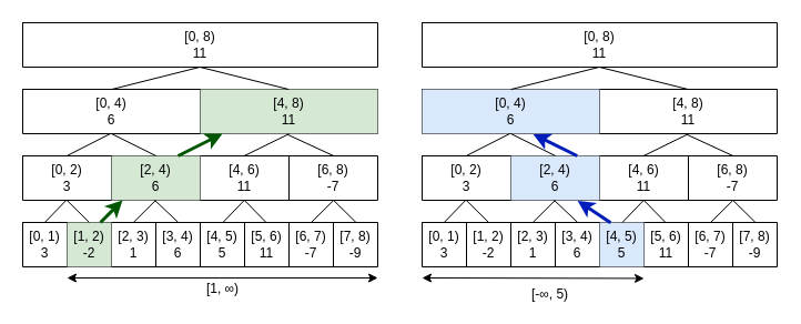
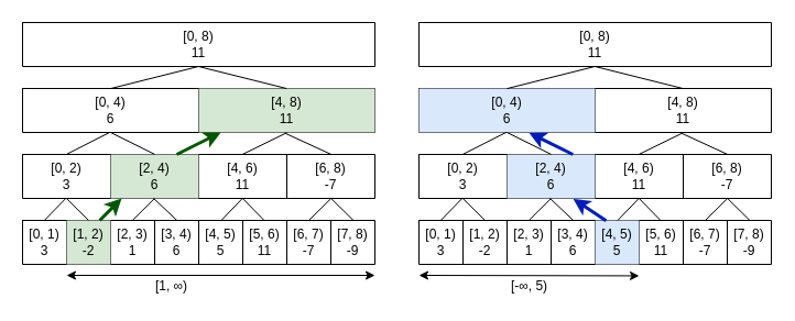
  <mxCell id="0" />
  <mxCell id="1" parent="0" />
  <mxCell id="2" value="" style="shape=table;html=1;whiteSpace=wrap;startSize=0;container=1;collapsible=0;childLayout=tableLayout;" parent="1" vertex="1"><mxGeometry x="20" y="200" width="320" height="40" as="geometry" /></mxCell>
  <mxCell id="3" value="" style="shape=partialRectangle;html=1;whiteSpace=wrap;collapsible=0;dropTarget=0;pointerEvents=0;fillColor=none;top=0;left=0;bottom=0;right=0;points=[[0,0.5],[1,0.5]];portConstraint=eastwest;" parent="2" vertex="1"><mxGeometry width="320" height="40" as="geometry" /></mxCell>
  <mxCell id="4" value="[0, 1)&lt;br&gt;3" style="shape=partialRectangle;html=1;whiteSpace=wrap;connectable=0;fillColor=none;top=0;left=0;bottom=0;right=0;overflow=hidden;" parent="3" vertex="1"><mxGeometry width="40" height="40" as="geometry" /></mxCell>
  <mxCell id="5" value="[1, 2)&lt;br&gt;-2" style="shape=partialRectangle;html=1;whiteSpace=wrap;connectable=0;fillColor=#d5e8d4;top=0;left=0;bottom=0;right=0;overflow=hidden;strokeColor=#82b366;" parent="3" vertex="1"><mxGeometry x="40" width="40" height="40" as="geometry" /></mxCell>
  <mxCell id="6" value="[2, 3)&lt;br&gt;1" style="shape=partialRectangle;html=1;whiteSpace=wrap;connectable=0;fillColor=none;top=0;left=0;bottom=0;right=0;overflow=hidden;" parent="3" vertex="1"><mxGeometry x="80" width="40" height="40" as="geometry" /></mxCell>
  <mxCell id="7" value="[3, 4)&lt;br&gt;6" style="shape=partialRectangle;html=1;whiteSpace=wrap;connectable=0;fillColor=none;top=0;left=0;bottom=0;right=0;overflow=hidden;" parent="3" vertex="1"><mxGeometry x="120" width="40" height="40" as="geometry" /></mxCell>
  <mxCell id="8" value="[4, 5)&lt;br&gt;5" style="shape=partialRectangle;html=1;whiteSpace=wrap;connectable=0;fillColor=none;top=0;left=0;bottom=0;right=0;overflow=hidden;" parent="3" vertex="1"><mxGeometry x="160" width="40" height="40" as="geometry" /></mxCell>
  <mxCell id="9" value="[5, 6)&lt;br&gt;11" style="shape=partialRectangle;html=1;whiteSpace=wrap;connectable=0;fillColor=none;top=0;left=0;bottom=0;right=0;overflow=hidden;" parent="3" vertex="1"><mxGeometry x="200" width="40" height="40" as="geometry" /></mxCell>
  <mxCell id="10" value="[6, 7)&lt;br&gt;-7" style="shape=partialRectangle;html=1;whiteSpace=wrap;connectable=0;fillColor=none;top=0;left=0;bottom=0;right=0;overflow=hidden;" parent="3" vertex="1"><mxGeometry x="240" width="40" height="40" as="geometry" /></mxCell>
  <mxCell id="11" value="[7, 8)&lt;br&gt;-9" style="shape=partialRectangle;html=1;whiteSpace=wrap;connectable=0;fillColor=none;top=0;left=0;bottom=0;right=0;overflow=hidden;" parent="3" vertex="1"><mxGeometry x="280" width="40" height="40" as="geometry" /></mxCell>
  <mxCell id="12" value="" style="shape=table;html=1;whiteSpace=wrap;startSize=0;container=1;collapsible=0;childLayout=tableLayout;" parent="1" vertex="1"><mxGeometry x="20" y="140" width="320" height="40" as="geometry" /></mxCell>
  <mxCell id="13" value="" style="shape=partialRectangle;html=1;whiteSpace=wrap;collapsible=0;dropTarget=0;pointerEvents=0;fillColor=none;top=0;left=0;bottom=0;right=0;points=[[0,0.5],[1,0.5]];portConstraint=eastwest;" parent="12" vertex="1"><mxGeometry width="320" height="40" as="geometry" /></mxCell>
  <mxCell id="14" value="[0, 2)&lt;br&gt;3" style="shape=partialRectangle;html=1;whiteSpace=wrap;connectable=0;fillColor=none;top=0;left=0;bottom=0;right=0;overflow=hidden;" parent="13" vertex="1"><mxGeometry width="80" height="40" as="geometry" /></mxCell>
  <mxCell id="15" value="[2, 4)&lt;br&gt;6" style="shape=partialRectangle;html=1;whiteSpace=wrap;connectable=0;fillColor=#d5e8d4;top=0;left=0;bottom=0;right=0;overflow=hidden;strokeColor=#82b366;" parent="13" vertex="1"><mxGeometry x="80" width="80" height="40" as="geometry" /></mxCell>
  <mxCell id="16" value="[4, 6)&lt;br&gt;11" style="shape=partialRectangle;html=1;whiteSpace=wrap;connectable=0;fillColor=none;top=0;left=0;bottom=0;right=0;overflow=hidden;" parent="13" vertex="1"><mxGeometry x="160" width="80" height="40" as="geometry" /></mxCell>
  <mxCell id="17" value="[6, 8)&lt;br&gt;-7" style="shape=partialRectangle;html=1;whiteSpace=wrap;connectable=0;fillColor=none;top=0;left=0;bottom=0;right=0;overflow=hidden;" parent="13" vertex="1"><mxGeometry x="240" width="80" height="40" as="geometry" /></mxCell>
  <mxCell id="18" value="" style="shape=table;html=1;whiteSpace=wrap;startSize=0;container=1;collapsible=0;childLayout=tableLayout;" parent="1" vertex="1"><mxGeometry x="20" y="80" width="320" height="40" as="geometry" /></mxCell>
  <mxCell id="19" value="" style="shape=partialRectangle;html=1;whiteSpace=wrap;collapsible=0;dropTarget=0;pointerEvents=0;fillColor=none;top=0;left=0;bottom=0;right=0;points=[[0,0.5],[1,0.5]];portConstraint=eastwest;" parent="18" vertex="1"><mxGeometry width="320" height="40" as="geometry" /></mxCell>
  <mxCell id="20" value="[0, 4)&lt;br&gt;6" style="shape=partialRectangle;html=1;whiteSpace=wrap;connectable=0;fillColor=none;top=0;left=0;bottom=0;right=0;overflow=hidden;" parent="19" vertex="1"><mxGeometry width="160" height="40" as="geometry" /></mxCell>
  <mxCell id="21" value="[4, 8)&lt;br&gt;11" style="shape=partialRectangle;html=1;whiteSpace=wrap;connectable=0;fillColor=#d5e8d4;top=0;left=0;bottom=0;right=0;overflow=hidden;strokeColor=#82b366;" parent="19" vertex="1"><mxGeometry x="160" width="160" height="40" as="geometry" /></mxCell>
  <mxCell id="22" value="" style="endArrow=none;html=1;exitX=0.25;exitY=0.002;exitDx=0;exitDy=0;exitPerimeter=0;entryX=0.501;entryY=0.996;entryDx=0;entryDy=0;entryPerimeter=0;" parent="1" source="19" target="37" edge="1"><mxGeometry width="50" height="50" relative="1" as="geometry"><mxPoint x="170" y="180" as="sourcePoint" /><mxPoint x="178.4" y="60.04" as="targetPoint" /></mxGeometry></mxCell>
  <mxCell id="23" value="" style="endArrow=none;html=1;exitX=0.749;exitY=0;exitDx=0;exitDy=0;exitPerimeter=0;entryX=0.501;entryY=1.003;entryDx=0;entryDy=0;entryPerimeter=0;" parent="1" source="19" target="37" edge="1"><mxGeometry width="50" height="50" relative="1" as="geometry"><mxPoint x="150" y="60" as="sourcePoint" /><mxPoint x="180.64" y="60" as="targetPoint" /></mxGeometry></mxCell>
  <mxCell id="24" value="" style="endArrow=none;html=1;entryX=0.248;entryY=0.996;entryDx=0;entryDy=0;entryPerimeter=0;exitX=0.125;exitY=-0.004;exitDx=0;exitDy=0;exitPerimeter=0;" parent="1" source="13" target="19" edge="1"><mxGeometry width="50" height="50" relative="1" as="geometry"><mxPoint x="50" y="130" as="sourcePoint" /><mxPoint x="130" y="110" as="targetPoint" /></mxGeometry></mxCell>
  <mxCell id="25" value="" style="endArrow=none;html=1;entryX=0.25;entryY=1;entryDx=0;entryDy=0;entryPerimeter=0;exitX=0.375;exitY=-0.003;exitDx=0;exitDy=0;exitPerimeter=0;" parent="1" source="13" target="19" edge="1"><mxGeometry width="50" height="50" relative="1" as="geometry"><mxPoint x="140" y="140" as="sourcePoint" /><mxPoint x="190" y="90" as="targetPoint" /></mxGeometry></mxCell>
  <mxCell id="26" value="" style="endArrow=none;html=1;entryX=0.123;entryY=0.997;entryDx=0;entryDy=0;entryPerimeter=0;exitX=0.062;exitY=-0.001;exitDx=0;exitDy=0;exitPerimeter=0;" parent="1" source="3" target="13" edge="1"><mxGeometry width="50" height="50" relative="1" as="geometry"><mxPoint x="70" y="210" as="sourcePoint" /><mxPoint x="120" y="160" as="targetPoint" /></mxGeometry></mxCell>
  <mxCell id="27" value="" style="endArrow=none;html=1;entryX=0.187;entryY=-0.003;entryDx=0;entryDy=0;entryPerimeter=0;exitX=0.124;exitY=0.997;exitDx=0;exitDy=0;exitPerimeter=0;" parent="1" source="13" target="3" edge="1"><mxGeometry width="50" height="50" relative="1" as="geometry"><mxPoint x="30" y="210" as="sourcePoint" /><mxPoint x="80" y="160" as="targetPoint" /></mxGeometry></mxCell>
  <mxCell id="28" value="" style="endArrow=none;html=1;entryX=0.75;entryY=1.005;entryDx=0;entryDy=0;entryPerimeter=0;exitX=0.624;exitY=-0.001;exitDx=0;exitDy=0;exitPerimeter=0;" parent="1" source="13" target="19" edge="1"><mxGeometry width="50" height="50" relative="1" as="geometry"><mxPoint x="220" y="160" as="sourcePoint" /><mxPoint x="270" y="110" as="targetPoint" /></mxGeometry></mxCell>
  <mxCell id="29" value="" style="endArrow=none;html=1;entryX=0.876;entryY=0;entryDx=0;entryDy=0;entryPerimeter=0;exitX=0.746;exitY=1.02;exitDx=0;exitDy=0;exitPerimeter=0;" parent="1" source="19" target="13" edge="1"><mxGeometry width="50" height="50" relative="1" as="geometry"><mxPoint x="250" y="120" as="sourcePoint" /><mxPoint x="300" y="70" as="targetPoint" /></mxGeometry></mxCell>
  <mxCell id="30" value="" style="endArrow=none;html=1;entryX=0.374;entryY=1.005;entryDx=0;entryDy=0;entryPerimeter=0;exitX=0.312;exitY=-0.001;exitDx=0;exitDy=0;exitPerimeter=0;" parent="1" source="3" target="13" edge="1"><mxGeometry width="50" height="50" relative="1" as="geometry"><mxPoint x="130" y="210" as="sourcePoint" /><mxPoint x="180" y="160" as="targetPoint" /></mxGeometry></mxCell>
  <mxCell id="31" value="" style="endArrow=none;html=1;entryX=0.372;entryY=0.999;entryDx=0;entryDy=0;entryPerimeter=0;exitX=0.438;exitY=-0.001;exitDx=0;exitDy=0;exitPerimeter=0;" parent="1" source="3" target="13" edge="1"><mxGeometry width="50" height="50" relative="1" as="geometry"><mxPoint x="130" y="210" as="sourcePoint" /><mxPoint x="180" y="160" as="targetPoint" /></mxGeometry></mxCell>
  <mxCell id="32" value="" style="endArrow=none;html=1;entryX=0.624;entryY=1;entryDx=0;entryDy=0;entryPerimeter=0;exitX=0.564;exitY=0;exitDx=0;exitDy=0;exitPerimeter=0;" parent="1" source="3" target="13" edge="1"><mxGeometry width="50" height="50" relative="1" as="geometry"><mxPoint x="210" y="250" as="sourcePoint" /><mxPoint x="260" y="200" as="targetPoint" /></mxGeometry></mxCell>
  <mxCell id="33" value="" style="endArrow=none;html=1;entryX=0.624;entryY=0.996;entryDx=0;entryDy=0;entryPerimeter=0;exitX=0.686;exitY=0.002;exitDx=0;exitDy=0;exitPerimeter=0;" parent="1" source="3" target="13" edge="1"><mxGeometry width="50" height="50" relative="1" as="geometry"><mxPoint x="210" y="240" as="sourcePoint" /><mxPoint x="260" y="190" as="targetPoint" /></mxGeometry></mxCell>
  <mxCell id="34" value="" style="endArrow=none;html=1;entryX=0.875;entryY=1.006;entryDx=0;entryDy=0;entryPerimeter=0;exitX=0.813;exitY=-0.003;exitDx=0;exitDy=0;exitPerimeter=0;" parent="1" source="3" target="12" edge="1"><mxGeometry width="50" height="50" relative="1" as="geometry"><mxPoint x="230" y="220" as="sourcePoint" /><mxPoint x="280" y="170" as="targetPoint" /></mxGeometry></mxCell>
  <mxCell id="35" value="" style="endArrow=none;html=1;entryX=0.875;entryY=0.995;entryDx=0;entryDy=0;entryPerimeter=0;exitX=0.939;exitY=0;exitDx=0;exitDy=0;exitPerimeter=0;" parent="1" source="3" target="13" edge="1"><mxGeometry width="50" height="50" relative="1" as="geometry"><mxPoint x="280" y="220" as="sourcePoint" /><mxPoint x="330" y="170" as="targetPoint" /></mxGeometry></mxCell>
  <mxCell id="36" value="" style="shape=table;html=1;whiteSpace=wrap;startSize=0;container=1;collapsible=0;childLayout=tableLayout;" parent="1" vertex="1"><mxGeometry x="20" y="20" width="320" height="40" as="geometry" /></mxCell>
  <mxCell id="37" value="" style="shape=partialRectangle;html=1;whiteSpace=wrap;collapsible=0;dropTarget=0;pointerEvents=0;fillColor=none;top=0;left=0;bottom=0;right=0;points=[[0,0.5],[1,0.5]];portConstraint=eastwest;" parent="36" vertex="1"><mxGeometry width="320" height="40" as="geometry" /></mxCell>
  <mxCell id="38" value="[0, 8)&lt;br&gt;11" style="shape=partialRectangle;html=1;whiteSpace=wrap;connectable=0;fillColor=none;top=0;left=0;bottom=0;right=0;overflow=hidden;" parent="37" vertex="1"><mxGeometry width="320" height="40" as="geometry" /></mxCell>
  <mxCell id="39" value="" style="shape=table;html=1;whiteSpace=wrap;startSize=0;container=1;collapsible=0;childLayout=tableLayout;" parent="1" vertex="1"><mxGeometry x="380" y="200" width="320" height="40" as="geometry" /></mxCell>
  <mxCell id="40" value="" style="shape=partialRectangle;html=1;whiteSpace=wrap;collapsible=0;dropTarget=0;pointerEvents=0;fillColor=none;top=0;left=0;bottom=0;right=0;points=[[0,0.5],[1,0.5]];portConstraint=eastwest;" parent="39" vertex="1"><mxGeometry width="320" height="40" as="geometry" /></mxCell>
  <mxCell id="41" value="[0, 1)&lt;br&gt;3" style="shape=partialRectangle;html=1;whiteSpace=wrap;connectable=0;fillColor=none;top=0;left=0;bottom=0;right=0;overflow=hidden;" parent="40" vertex="1"><mxGeometry width="40" height="40" as="geometry" /></mxCell>
  <mxCell id="42" value="[1, 2)&lt;br&gt;-2" style="shape=partialRectangle;html=1;whiteSpace=wrap;connectable=0;fillColor=none;top=0;left=0;bottom=0;right=0;overflow=hidden;" parent="40" vertex="1"><mxGeometry x="40" width="40" height="40" as="geometry" /></mxCell>
  <mxCell id="43" value="[2, 3)&lt;br&gt;1" style="shape=partialRectangle;html=1;whiteSpace=wrap;connectable=0;fillColor=none;top=0;left=0;bottom=0;right=0;overflow=hidden;" parent="40" vertex="1"><mxGeometry x="80" width="40" height="40" as="geometry" /></mxCell>
  <mxCell id="44" value="[3, 4)&lt;br&gt;6" style="shape=partialRectangle;html=1;whiteSpace=wrap;connectable=0;fillColor=none;top=0;left=0;bottom=0;right=0;overflow=hidden;" parent="40" vertex="1"><mxGeometry x="120" width="40" height="40" as="geometry" /></mxCell>
  <mxCell id="45" value="[4, 5)&lt;br&gt;5" style="shape=partialRectangle;html=1;whiteSpace=wrap;connectable=0;fillColor=#dae8fc;top=0;left=0;bottom=0;right=0;overflow=hidden;strokeColor=#6c8ebf;" parent="40" vertex="1"><mxGeometry x="160" width="40" height="40" as="geometry" /></mxCell>
  <mxCell id="46" value="[5, 6)&lt;br&gt;11" style="shape=partialRectangle;html=1;whiteSpace=wrap;connectable=0;fillColor=none;top=0;left=0;bottom=0;right=0;overflow=hidden;" parent="40" vertex="1"><mxGeometry x="200" width="40" height="40" as="geometry" /></mxCell>
  <mxCell id="47" value="[6, 7)&lt;br&gt;-7" style="shape=partialRectangle;html=1;whiteSpace=wrap;connectable=0;fillColor=none;top=0;left=0;bottom=0;right=0;overflow=hidden;" parent="40" vertex="1"><mxGeometry x="240" width="40" height="40" as="geometry" /></mxCell>
  <mxCell id="48" value="[7, 8)&lt;br&gt;-9" style="shape=partialRectangle;html=1;whiteSpace=wrap;connectable=0;fillColor=none;top=0;left=0;bottom=0;right=0;overflow=hidden;" parent="40" vertex="1"><mxGeometry x="280" width="40" height="40" as="geometry" /></mxCell>
  <mxCell id="49" value="" style="shape=table;html=1;whiteSpace=wrap;startSize=0;container=1;collapsible=0;childLayout=tableLayout;" parent="1" vertex="1"><mxGeometry x="380" y="140" width="320" height="40" as="geometry" /></mxCell>
  <mxCell id="50" value="" style="shape=partialRectangle;html=1;whiteSpace=wrap;collapsible=0;dropTarget=0;pointerEvents=0;fillColor=none;top=0;left=0;bottom=0;right=0;points=[[0,0.5],[1,0.5]];portConstraint=eastwest;" parent="49" vertex="1"><mxGeometry width="320" height="40" as="geometry" /></mxCell>
  <mxCell id="51" value="[0, 2)&lt;br&gt;3" style="shape=partialRectangle;html=1;whiteSpace=wrap;connectable=0;fillColor=none;top=0;left=0;bottom=0;right=0;overflow=hidden;" parent="50" vertex="1"><mxGeometry width="80" height="40" as="geometry" /></mxCell>
  <mxCell id="52" value="[2, 4)&lt;br&gt;6" style="shape=partialRectangle;html=1;whiteSpace=wrap;connectable=0;fillColor=#dae8fc;top=0;left=0;bottom=0;right=0;overflow=hidden;strokeColor=#6c8ebf;" parent="50" vertex="1"><mxGeometry x="80" width="80" height="40" as="geometry" /></mxCell>
  <mxCell id="53" value="[4, 6)&lt;br&gt;11" style="shape=partialRectangle;html=1;whiteSpace=wrap;connectable=0;fillColor=none;top=0;left=0;bottom=0;right=0;overflow=hidden;" parent="50" vertex="1"><mxGeometry x="160" width="80" height="40" as="geometry" /></mxCell>
  <mxCell id="54" value="[6, 8)&lt;br&gt;-7" style="shape=partialRectangle;html=1;whiteSpace=wrap;connectable=0;fillColor=none;top=0;left=0;bottom=0;right=0;overflow=hidden;" parent="50" vertex="1"><mxGeometry x="240" width="80" height="40" as="geometry" /></mxCell>
  <mxCell id="55" value="" style="shape=table;html=1;whiteSpace=wrap;startSize=0;container=1;collapsible=0;childLayout=tableLayout;" parent="1" vertex="1"><mxGeometry x="380" y="80" width="320" height="40" as="geometry" /></mxCell>
  <mxCell id="56" value="" style="shape=partialRectangle;html=1;whiteSpace=wrap;collapsible=0;dropTarget=0;pointerEvents=0;fillColor=none;top=0;left=0;bottom=0;right=0;points=[[0,0.5],[1,0.5]];portConstraint=eastwest;" parent="55" vertex="1"><mxGeometry width="320" height="40" as="geometry" /></mxCell>
  <mxCell id="57" value="[0, 4)&lt;br&gt;6" style="shape=partialRectangle;html=1;whiteSpace=wrap;connectable=0;fillColor=#dae8fc;top=0;left=0;bottom=0;right=0;overflow=hidden;strokeColor=#6c8ebf;" parent="56" vertex="1"><mxGeometry width="160" height="40" as="geometry" /></mxCell>
  <mxCell id="58" value="[4, 8)&lt;br&gt;11" style="shape=partialRectangle;html=1;whiteSpace=wrap;connectable=0;fillColor=none;top=0;left=0;bottom=0;right=0;overflow=hidden;" parent="56" vertex="1"><mxGeometry x="160" width="160" height="40" as="geometry" /></mxCell>
  <mxCell id="59" value="" style="endArrow=none;html=1;exitX=0.25;exitY=0.002;exitDx=0;exitDy=0;exitPerimeter=0;entryX=0.501;entryY=0.996;entryDx=0;entryDy=0;entryPerimeter=0;" parent="1" source="56" target="74" edge="1"><mxGeometry width="50" height="50" relative="1" as="geometry"><mxPoint x="530" y="180" as="sourcePoint" /><mxPoint x="538.4" y="60.04" as="targetPoint" /></mxGeometry></mxCell>
  <mxCell id="60" value="" style="endArrow=none;html=1;exitX=0.749;exitY=0;exitDx=0;exitDy=0;exitPerimeter=0;entryX=0.501;entryY=1.003;entryDx=0;entryDy=0;entryPerimeter=0;" parent="1" source="56" target="74" edge="1"><mxGeometry width="50" height="50" relative="1" as="geometry"><mxPoint x="510" y="60" as="sourcePoint" /><mxPoint x="540.64" y="60" as="targetPoint" /></mxGeometry></mxCell>
  <mxCell id="61" value="" style="endArrow=none;html=1;entryX=0.248;entryY=0.996;entryDx=0;entryDy=0;entryPerimeter=0;exitX=0.125;exitY=-0.004;exitDx=0;exitDy=0;exitPerimeter=0;" parent="1" source="50" target="56" edge="1"><mxGeometry width="50" height="50" relative="1" as="geometry"><mxPoint x="410" y="130" as="sourcePoint" /><mxPoint x="490" y="110" as="targetPoint" /></mxGeometry></mxCell>
  <mxCell id="62" value="" style="endArrow=none;html=1;entryX=0.25;entryY=1;entryDx=0;entryDy=0;entryPerimeter=0;exitX=0.375;exitY=-0.003;exitDx=0;exitDy=0;exitPerimeter=0;" parent="1" source="50" target="56" edge="1"><mxGeometry width="50" height="50" relative="1" as="geometry"><mxPoint x="500" y="140" as="sourcePoint" /><mxPoint x="550" y="90" as="targetPoint" /></mxGeometry></mxCell>
  <mxCell id="63" value="" style="endArrow=none;html=1;entryX=0.123;entryY=0.997;entryDx=0;entryDy=0;entryPerimeter=0;exitX=0.062;exitY=-0.001;exitDx=0;exitDy=0;exitPerimeter=0;" parent="1" source="40" target="50" edge="1"><mxGeometry width="50" height="50" relative="1" as="geometry"><mxPoint x="430" y="210" as="sourcePoint" /><mxPoint x="480" y="160" as="targetPoint" /></mxGeometry></mxCell>
  <mxCell id="64" value="" style="endArrow=none;html=1;entryX=0.187;entryY=-0.003;entryDx=0;entryDy=0;entryPerimeter=0;exitX=0.124;exitY=0.997;exitDx=0;exitDy=0;exitPerimeter=0;" parent="1" source="50" target="40" edge="1"><mxGeometry width="50" height="50" relative="1" as="geometry"><mxPoint x="390" y="210" as="sourcePoint" /><mxPoint x="440" y="160" as="targetPoint" /></mxGeometry></mxCell>
  <mxCell id="65" value="" style="endArrow=none;html=1;entryX=0.75;entryY=1.005;entryDx=0;entryDy=0;entryPerimeter=0;exitX=0.624;exitY=-0.001;exitDx=0;exitDy=0;exitPerimeter=0;" parent="1" source="50" target="56" edge="1"><mxGeometry width="50" height="50" relative="1" as="geometry"><mxPoint x="580" y="160" as="sourcePoint" /><mxPoint x="630" y="110" as="targetPoint" /></mxGeometry></mxCell>
  <mxCell id="66" value="" style="endArrow=none;html=1;entryX=0.876;entryY=0;entryDx=0;entryDy=0;entryPerimeter=0;exitX=0.746;exitY=1.02;exitDx=0;exitDy=0;exitPerimeter=0;" parent="1" source="56" target="50" edge="1"><mxGeometry width="50" height="50" relative="1" as="geometry"><mxPoint x="610" y="120" as="sourcePoint" /><mxPoint x="660" y="70" as="targetPoint" /></mxGeometry></mxCell>
  <mxCell id="67" value="" style="endArrow=none;html=1;entryX=0.374;entryY=1.005;entryDx=0;entryDy=0;entryPerimeter=0;exitX=0.312;exitY=-0.001;exitDx=0;exitDy=0;exitPerimeter=0;" parent="1" source="40" target="50" edge="1"><mxGeometry width="50" height="50" relative="1" as="geometry"><mxPoint x="490" y="210" as="sourcePoint" /><mxPoint x="540" y="160" as="targetPoint" /></mxGeometry></mxCell>
  <mxCell id="68" value="" style="endArrow=none;html=1;entryX=0.372;entryY=0.999;entryDx=0;entryDy=0;entryPerimeter=0;exitX=0.438;exitY=-0.001;exitDx=0;exitDy=0;exitPerimeter=0;" parent="1" source="40" target="50" edge="1"><mxGeometry width="50" height="50" relative="1" as="geometry"><mxPoint x="490" y="210" as="sourcePoint" /><mxPoint x="540" y="160" as="targetPoint" /></mxGeometry></mxCell>
  <mxCell id="69" value="" style="endArrow=none;html=1;entryX=0.624;entryY=1;entryDx=0;entryDy=0;entryPerimeter=0;exitX=0.564;exitY=0;exitDx=0;exitDy=0;exitPerimeter=0;" parent="1" source="40" target="50" edge="1"><mxGeometry width="50" height="50" relative="1" as="geometry"><mxPoint x="570" y="250" as="sourcePoint" /><mxPoint x="620" y="200" as="targetPoint" /></mxGeometry></mxCell>
  <mxCell id="70" value="" style="endArrow=none;html=1;entryX=0.624;entryY=0.996;entryDx=0;entryDy=0;entryPerimeter=0;exitX=0.686;exitY=0.002;exitDx=0;exitDy=0;exitPerimeter=0;" parent="1" source="40" target="50" edge="1"><mxGeometry width="50" height="50" relative="1" as="geometry"><mxPoint x="570" y="240" as="sourcePoint" /><mxPoint x="620" y="190" as="targetPoint" /></mxGeometry></mxCell>
  <mxCell id="71" value="" style="endArrow=none;html=1;entryX=0.875;entryY=1.006;entryDx=0;entryDy=0;entryPerimeter=0;exitX=0.813;exitY=-0.003;exitDx=0;exitDy=0;exitPerimeter=0;" parent="1" source="40" target="49" edge="1"><mxGeometry width="50" height="50" relative="1" as="geometry"><mxPoint x="590" y="220" as="sourcePoint" /><mxPoint x="640" y="170" as="targetPoint" /></mxGeometry></mxCell>
  <mxCell id="72" value="" style="endArrow=none;html=1;entryX=0.875;entryY=0.995;entryDx=0;entryDy=0;entryPerimeter=0;exitX=0.939;exitY=0;exitDx=0;exitDy=0;exitPerimeter=0;" parent="1" source="40" target="50" edge="1"><mxGeometry width="50" height="50" relative="1" as="geometry"><mxPoint x="640" y="220" as="sourcePoint" /><mxPoint x="690" y="170" as="targetPoint" /></mxGeometry></mxCell>
  <mxCell id="73" value="" style="shape=table;html=1;whiteSpace=wrap;startSize=0;container=1;collapsible=0;childLayout=tableLayout;" parent="1" vertex="1"><mxGeometry x="380" y="20" width="320" height="40" as="geometry" /></mxCell>
  <mxCell id="74" value="" style="shape=partialRectangle;html=1;whiteSpace=wrap;collapsible=0;dropTarget=0;pointerEvents=0;fillColor=none;top=0;left=0;bottom=0;right=0;points=[[0,0.5],[1,0.5]];portConstraint=eastwest;" parent="73" vertex="1"><mxGeometry width="320" height="40" as="geometry" /></mxCell>
  <mxCell id="75" value="[0, 8)&lt;br&gt;11" style="shape=partialRectangle;html=1;whiteSpace=wrap;connectable=0;fillColor=none;top=0;left=0;bottom=0;right=0;overflow=hidden;" parent="74" vertex="1"><mxGeometry width="320" height="40" as="geometry" /></mxCell>
  <mxCell id="76" value="" style="endArrow=classic;startArrow=classic;html=1;" parent="1" edge="1"><mxGeometry width="50" height="50" relative="1" as="geometry"><mxPoint x="60" y="250" as="sourcePoint" /><mxPoint x="340" y="250" as="targetPoint" /></mxGeometry></mxCell>
- <mxCell id="77" value="[1, ∞)" style="text;html=1;align=center;verticalAlign=middle;resizable=0;points=[];autosize=1;" parent="1" vertex="1"><mxGeometry x="180" y="250" width="40" height="20" as="geometry" /></mxCell>
+ <mxCell id="77" value="[1, ∞)" style="text;html=1;align=center;verticalAlign=middle;resizable=0;points=[];autosize=1;" parent="1" vertex="1"><mxGeometry x="135" y="250" width="40" height="20" as="geometry" /></mxCell>
  <mxCell id="78" value="" style="endArrow=classic;startArrow=classic;html=1;" parent="1" edge="1"><mxGeometry width="50" height="50" relative="1" as="geometry"><mxPoint x="380" y="250" as="sourcePoint" /><mxPoint x="580" y="250.42" as="targetPoint" /></mxGeometry></mxCell>
- <mxCell id="79" value="[-∞, 5)" style="text;html=1;align=center;verticalAlign=middle;resizable=0;points=[];autosize=1;" parent="1" vertex="1"><mxGeometry x="470" y="255" width="50" height="20" as="geometry" /></mxCell>
+ <mxCell id="79" value="[-∞, 5)" style="text;html=1;align=center;verticalAlign=middle;resizable=0;points=[];autosize=1;" parent="1" vertex="1"><mxGeometry x="455" y="250" width="50" height="20" as="geometry" /></mxCell>
  <mxCell id="80" value="" style="endArrow=classic;html=1;fillColor=#008a00;strokeColor=#005700;exitX=0.219;exitY=0;exitDx=0;exitDy=0;exitPerimeter=0;strokeWidth=3;" parent="1" source="3" edge="1"><mxGeometry width="50" height="50" relative="1" as="geometry"><mxPoint x="90" y="190" as="sourcePoint" /><mxPoint x="110" y="180" as="targetPoint" /></mxGeometry></mxCell>
  <mxCell id="81" value="" style="endArrow=classic;html=1;fillColor=#008a00;strokeColor=#005700;strokeWidth=3;" parent="1" edge="1"><mxGeometry width="50" height="50" relative="1" as="geometry"><mxPoint x="160" y="140" as="sourcePoint" /><mxPoint x="200" y="120" as="targetPoint" /></mxGeometry></mxCell>
  <mxCell id="82" value="" style="endArrow=classic;html=1;strokeWidth=3;exitX=0.531;exitY=0.005;exitDx=0;exitDy=0;exitPerimeter=0;entryX=0.438;entryY=1.01;entryDx=0;entryDy=0;entryPerimeter=0;fillColor=#0050ef;strokeColor=#001DBC;" parent="1" source="40" target="49" edge="1"><mxGeometry width="50" height="50" relative="1" as="geometry"><mxPoint x="530" y="190" as="sourcePoint" /><mxPoint x="470" y="50" as="targetPoint" /></mxGeometry></mxCell>
  <mxCell id="83" value="" style="endArrow=classic;html=1;strokeWidth=3;exitX=0.531;exitY=0.005;exitDx=0;exitDy=0;exitPerimeter=0;entryX=0.313;entryY=1.011;entryDx=0;entryDy=0;entryPerimeter=0;fillColor=#0050ef;strokeColor=#001DBC;" parent="1" target="56" edge="1"><mxGeometry width="50" height="50" relative="1" as="geometry"><mxPoint x="519.76" y="140" as="sourcePoint" /><mxPoint x="490" y="120.2" as="targetPoint" /></mxGeometry></mxCell>
